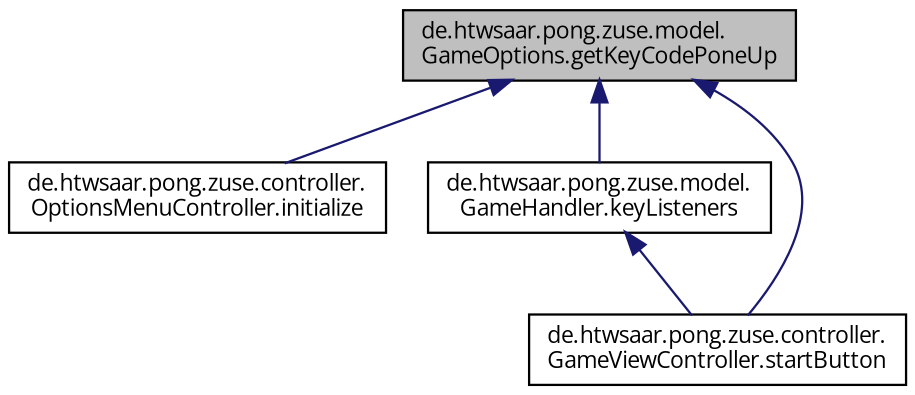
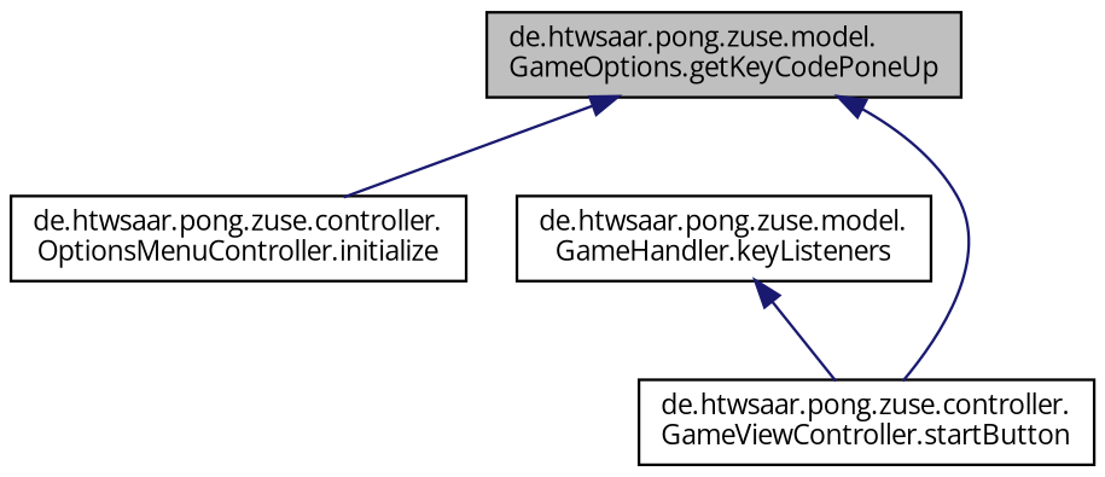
  digraph {
    rankdir=TB
    fontname="Open Sans"
    node [color=black fillcolor=white fontname="Open Sans" fontsize=10 shape=record style=filled]
    edge [color=midnightblue dir=back fontname="Open Sans" fontsize=10 labelfontname=Helvetica labelfontsize=10 style=solid]
    n1 [fillcolor=grey75 fontcolor=black height=0.2 label="de.htwsaar.pong.zuse.model.\lGameOptions.getKeyCodePoneUp" width=0.4]
    n2 [height=0.2 label="de.htwsaar.pong.zuse.controller.\lOptionsMenuController.initialize" width=0.4]
    n3 [height=0.2 label="de.htwsaar.pong.zuse.model.\lGameHandler.keyListeners" width=0.4]
    n4 [height=0.2 label="de.htwsaar.pong.zuse.controller.\lGameViewController.startButton" width=0.4]
    n1 -> n2
-   n1 -> n3
    n1 -> n4
    n3 -> n4
  }
